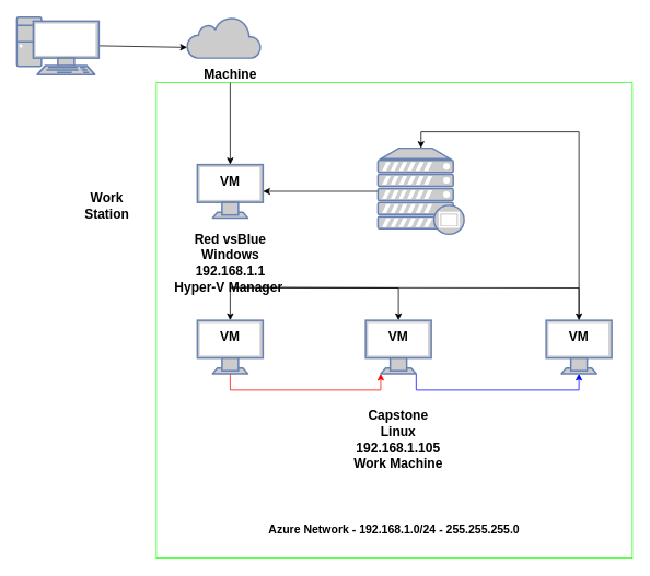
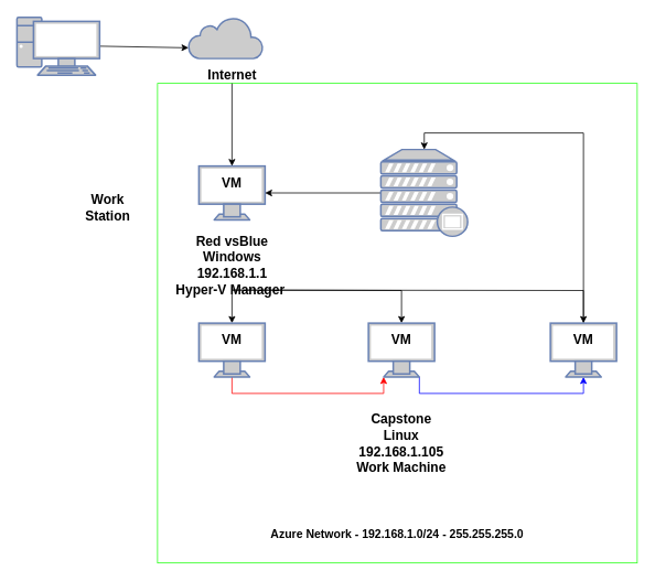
  <mxCell id="0" />
  <mxCell id="1" parent="0" />
  <mxCell id="2" value="" style="whiteSpace=wrap;html=1;aspect=fixed;strokeColor=#26FF17;" vertex="1" parent="1"><mxGeometry x="190" y="100" width="580" height="580" as="geometry" /></mxCell>
  <mxCell id="3" style="edgeStyle=orthogonalEdgeStyle;rounded=0;orthogonalLoop=1;jettySize=auto;html=1;entryX=0.5;entryY=0;entryDx=0;entryDy=0;entryPerimeter=0;exitX=0.5;exitY=1;exitDx=0;exitDy=0;" edge="1" parent="1" source="23" target="11"><mxGeometry relative="1" as="geometry"><mxPoint x="280" y="350" as="sourcePoint" /></mxGeometry></mxCell>
  <mxCell id="4" style="edgeStyle=orthogonalEdgeStyle;rounded=0;orthogonalLoop=1;jettySize=auto;html=1;entryX=0.5;entryY=0;entryDx=0;entryDy=0;entryPerimeter=0;" edge="1" parent="1" target="13"><mxGeometry relative="1" as="geometry"><mxPoint x="280" y="350" as="sourcePoint" /></mxGeometry></mxCell>
  <mxCell id="5" style="edgeStyle=orthogonalEdgeStyle;rounded=0;orthogonalLoop=1;jettySize=auto;html=1;entryX=0.5;entryY=0;entryDx=0;entryDy=0;entryPerimeter=0;" edge="1" parent="1" target="15"><mxGeometry relative="1" as="geometry"><mxPoint x="280" y="350" as="sourcePoint" /></mxGeometry></mxCell>
  <mxCell id="6" value="" style="fontColor=#0066CC;verticalAlign=top;verticalLabelPosition=bottom;labelPosition=center;align=center;html=1;outlineConnect=0;fillColor=#CCCCCC;strokeColor=#6881B3;gradientColor=none;gradientDirection=north;strokeWidth=2;shape=mxgraph.networks.monitor;" vertex="1" parent="1"><mxGeometry x="240" y="200" width="80" height="65" as="geometry" /></mxCell>
  <mxCell id="7" value="" style="html=1;outlineConnect=0;fillColor=#CCCCCC;strokeColor=#6881B3;gradientColor=none;gradientDirection=north;strokeWidth=2;shape=mxgraph.networks.cloud;fontColor=#ffffff;" vertex="1" parent="1"><mxGeometry x="227.5" y="20" width="90" height="50" as="geometry" /></mxCell>
  <mxCell id="8" style="edgeStyle=none;rounded=0;orthogonalLoop=1;jettySize=auto;html=1;exitX=1;exitY=0.5;exitDx=0;exitDy=0;exitPerimeter=0;entryX=0;entryY=0.74;entryDx=0;entryDy=0;entryPerimeter=0;strokeColor=#000000;" edge="1" parent="1" source="9" target="7"><mxGeometry relative="1" as="geometry" /></mxCell>
  <mxCell id="9" value="" style="fontColor=#0066CC;verticalAlign=top;verticalLabelPosition=bottom;labelPosition=center;align=center;html=1;outlineConnect=0;fillColor=#CCCCCC;strokeColor=#6881B3;gradientColor=none;gradientDirection=north;strokeWidth=2;shape=mxgraph.networks.pc;" vertex="1" parent="1"><mxGeometry x="20" y="20" width="100" height="70" as="geometry" /></mxCell>
  <mxCell id="10" style="edgeStyle=orthogonalEdgeStyle;rounded=0;orthogonalLoop=1;jettySize=auto;html=1;exitX=0.5;exitY=1;exitDx=0;exitDy=0;exitPerimeter=0;entryX=0.23;entryY=1;entryDx=0;entryDy=0;entryPerimeter=0;fillColor=#f8cecc;strokeColor=#FF0000;" edge="1" parent="1" source="11" target="13"><mxGeometry relative="1" as="geometry" /></mxCell>
  <mxCell id="11" value="" style="fontColor=#0066CC;verticalAlign=top;verticalLabelPosition=bottom;labelPosition=center;align=center;html=1;outlineConnect=0;fillColor=#CCCCCC;strokeColor=#6881B3;gradientColor=none;gradientDirection=north;strokeWidth=2;shape=mxgraph.networks.monitor;" vertex="1" parent="1"><mxGeometry x="240" y="390" width="80" height="65" as="geometry" /></mxCell>
  <mxCell id="12" style="edgeStyle=orthogonalEdgeStyle;rounded=0;orthogonalLoop=1;jettySize=auto;html=1;exitX=0.77;exitY=1;exitDx=0;exitDy=0;exitPerimeter=0;entryX=0.5;entryY=1;entryDx=0;entryDy=0;entryPerimeter=0;strokeColor=#0000FF;" edge="1" parent="1" source="13" target="15"><mxGeometry relative="1" as="geometry" /></mxCell>
  <mxCell id="13" value="" style="fontColor=#0066CC;verticalAlign=top;verticalLabelPosition=bottom;labelPosition=center;align=center;html=1;outlineConnect=0;fillColor=#CCCCCC;strokeColor=#6881B3;gradientColor=none;gradientDirection=north;strokeWidth=2;shape=mxgraph.networks.monitor;" vertex="1" parent="1"><mxGeometry x="445" y="390" width="80" height="65" as="geometry" /></mxCell>
  <mxCell id="14" style="edgeStyle=orthogonalEdgeStyle;rounded=0;orthogonalLoop=1;jettySize=auto;html=1;exitX=0.5;exitY=0;exitDx=0;exitDy=0;exitPerimeter=0;entryX=0.5;entryY=0;entryDx=0;entryDy=0;entryPerimeter=0;" edge="1" parent="1" source="15" target="25"><mxGeometry relative="1" as="geometry" /></mxCell>
  <mxCell id="15" value="" style="fontColor=#0066CC;verticalAlign=top;verticalLabelPosition=bottom;labelPosition=center;align=center;html=1;outlineConnect=0;fillColor=#CCCCCC;strokeColor=#6881B3;gradientColor=none;gradientDirection=north;strokeWidth=2;shape=mxgraph.networks.monitor;" vertex="1" parent="1"><mxGeometry x="665" y="390" width="80" height="65" as="geometry" /></mxCell>
  <mxCell id="16" value="&lt;font size=&quot;1&quot;&gt;&lt;b style=&quot;font-size: 16px&quot;&gt;VM&lt;/b&gt;&lt;/font&gt;" style="text;html=1;strokeColor=none;fillColor=none;align=center;verticalAlign=middle;whiteSpace=wrap;rounded=0;" vertex="1" parent="1"><mxGeometry x="465" y="400" width="40" height="20" as="geometry" /></mxCell>
  <mxCell id="17" value="&lt;font size=&quot;1&quot;&gt;&lt;b style=&quot;font-size: 16px&quot;&gt;VM&lt;/b&gt;&lt;/font&gt;" style="text;html=1;strokeColor=none;fillColor=none;align=center;verticalAlign=middle;whiteSpace=wrap;rounded=0;" vertex="1" parent="1"><mxGeometry x="685" y="400" width="40" height="20" as="geometry" /></mxCell>
  <mxCell id="18" value="&lt;font size=&quot;1&quot;&gt;&lt;b style=&quot;font-size: 16px&quot;&gt;VM&lt;/b&gt;&lt;/font&gt;" style="text;html=1;strokeColor=none;fillColor=none;align=center;verticalAlign=middle;whiteSpace=wrap;rounded=0;" vertex="1" parent="1"><mxGeometry x="260" y="400" width="40" height="20" as="geometry" /></mxCell>
  <mxCell id="19" value="&lt;font size=&quot;1&quot;&gt;&lt;b style=&quot;font-size: 16px&quot;&gt;VM&lt;/b&gt;&lt;/font&gt;" style="text;html=1;strokeColor=none;fillColor=none;align=center;verticalAlign=middle;whiteSpace=wrap;rounded=0;" vertex="1" parent="1"><mxGeometry x="260" y="210" width="40" height="20" as="geometry" /></mxCell>
  <mxCell id="20" style="edgeStyle=none;rounded=0;orthogonalLoop=1;jettySize=auto;html=1;exitX=0.5;exitY=1;exitDx=0;exitDy=0;entryX=0.5;entryY=0;entryDx=0;entryDy=0;entryPerimeter=0;strokeColor=#000000;" edge="1" parent="1" source="21" target="6"><mxGeometry relative="1" as="geometry" /></mxCell>
- <mxCell id="21" value="&lt;b&gt;&lt;font style=&quot;font-size: 16px&quot;&gt;Machine&lt;/font&gt;&lt;/b&gt;" style="text;html=1;strokeColor=none;fillColor=none;align=center;verticalAlign=middle;whiteSpace=wrap;rounded=0;" vertex="1" parent="1"><mxGeometry x="242.5" y="80" width="75" height="20" as="geometry" /></mxCell>
+ <mxCell id="21" value="&lt;b&gt;&lt;font style=&quot;font-size: 16px&quot;&gt;Internet&lt;/font&gt;&lt;/b&gt;" style="text;html=1;strokeColor=none;fillColor=none;align=center;verticalAlign=middle;whiteSpace=wrap;rounded=0;" vertex="1" parent="1"><mxGeometry x="242.5" y="80" width="75" height="20" as="geometry" /></mxCell>
  <mxCell id="22" value="&lt;b&gt;&lt;font style=&quot;font-size: 16px&quot;&gt;Work Station&lt;/font&gt;&lt;/b&gt;" style="text;html=1;strokeColor=none;fillColor=none;align=center;verticalAlign=middle;whiteSpace=wrap;rounded=0;" vertex="1" parent="1"><mxGeometry x="105" y="240" width="50" height="20" as="geometry" /></mxCell>
  <mxCell id="23" value="&lt;b style=&quot;font-size: 16px&quot;&gt;Red vsBlue&lt;br&gt;Windows&lt;br&gt;192.168.1.1&lt;br&gt;Hyper-V Manager&amp;nbsp;&lt;br&gt;&lt;/b&gt;" style="text;html=1;strokeColor=none;fillColor=none;align=center;verticalAlign=middle;whiteSpace=wrap;rounded=0;" vertex="1" parent="1"><mxGeometry x="202.5" y="295" width="155" height="50" as="geometry" /></mxCell>
  <mxCell id="24" style="edgeStyle=none;rounded=0;orthogonalLoop=1;jettySize=auto;html=1;exitX=0;exitY=0.5;exitDx=0;exitDy=0;exitPerimeter=0;strokeColor=#000000;" edge="1" parent="1" source="25" target="6"><mxGeometry relative="1" as="geometry" /></mxCell>
  <mxCell id="25" value="" style="fontColor=#0066CC;verticalAlign=top;verticalLabelPosition=bottom;labelPosition=center;align=center;html=1;outlineConnect=0;fillColor=#CCCCCC;strokeColor=#6881B3;gradientColor=none;gradientDirection=north;strokeWidth=2;shape=mxgraph.networks.proxy_server;" vertex="1" parent="1"><mxGeometry x="460" y="180" width="105" height="105" as="geometry" /></mxCell>
  <mxCell id="26" value="&lt;b style=&quot;font-size: 16px&quot;&gt;Capstone&lt;br&gt;Linux&lt;br&gt;192.168.1.105&lt;br&gt;Work Machine&lt;br&gt;&lt;/b&gt;" style="text;html=1;strokeColor=none;fillColor=none;align=center;verticalAlign=middle;whiteSpace=wrap;rounded=0;" vertex="1" parent="1"><mxGeometry x="425" y="490" width="120" height="90" as="geometry" /></mxCell>
  <mxCell id="27" value="&lt;span style=&quot;font-size: 14px&quot;&gt;&lt;b&gt;Azure Network - 192.168.1.0/24 - 255.255.255.0&lt;/b&gt;&lt;/span&gt;" style="text;html=1;strokeColor=none;fillColor=none;align=center;verticalAlign=middle;whiteSpace=wrap;rounded=0;" vertex="1" parent="1"><mxGeometry x="215" y="635" width="530" height="20" as="geometry" /></mxCell>
